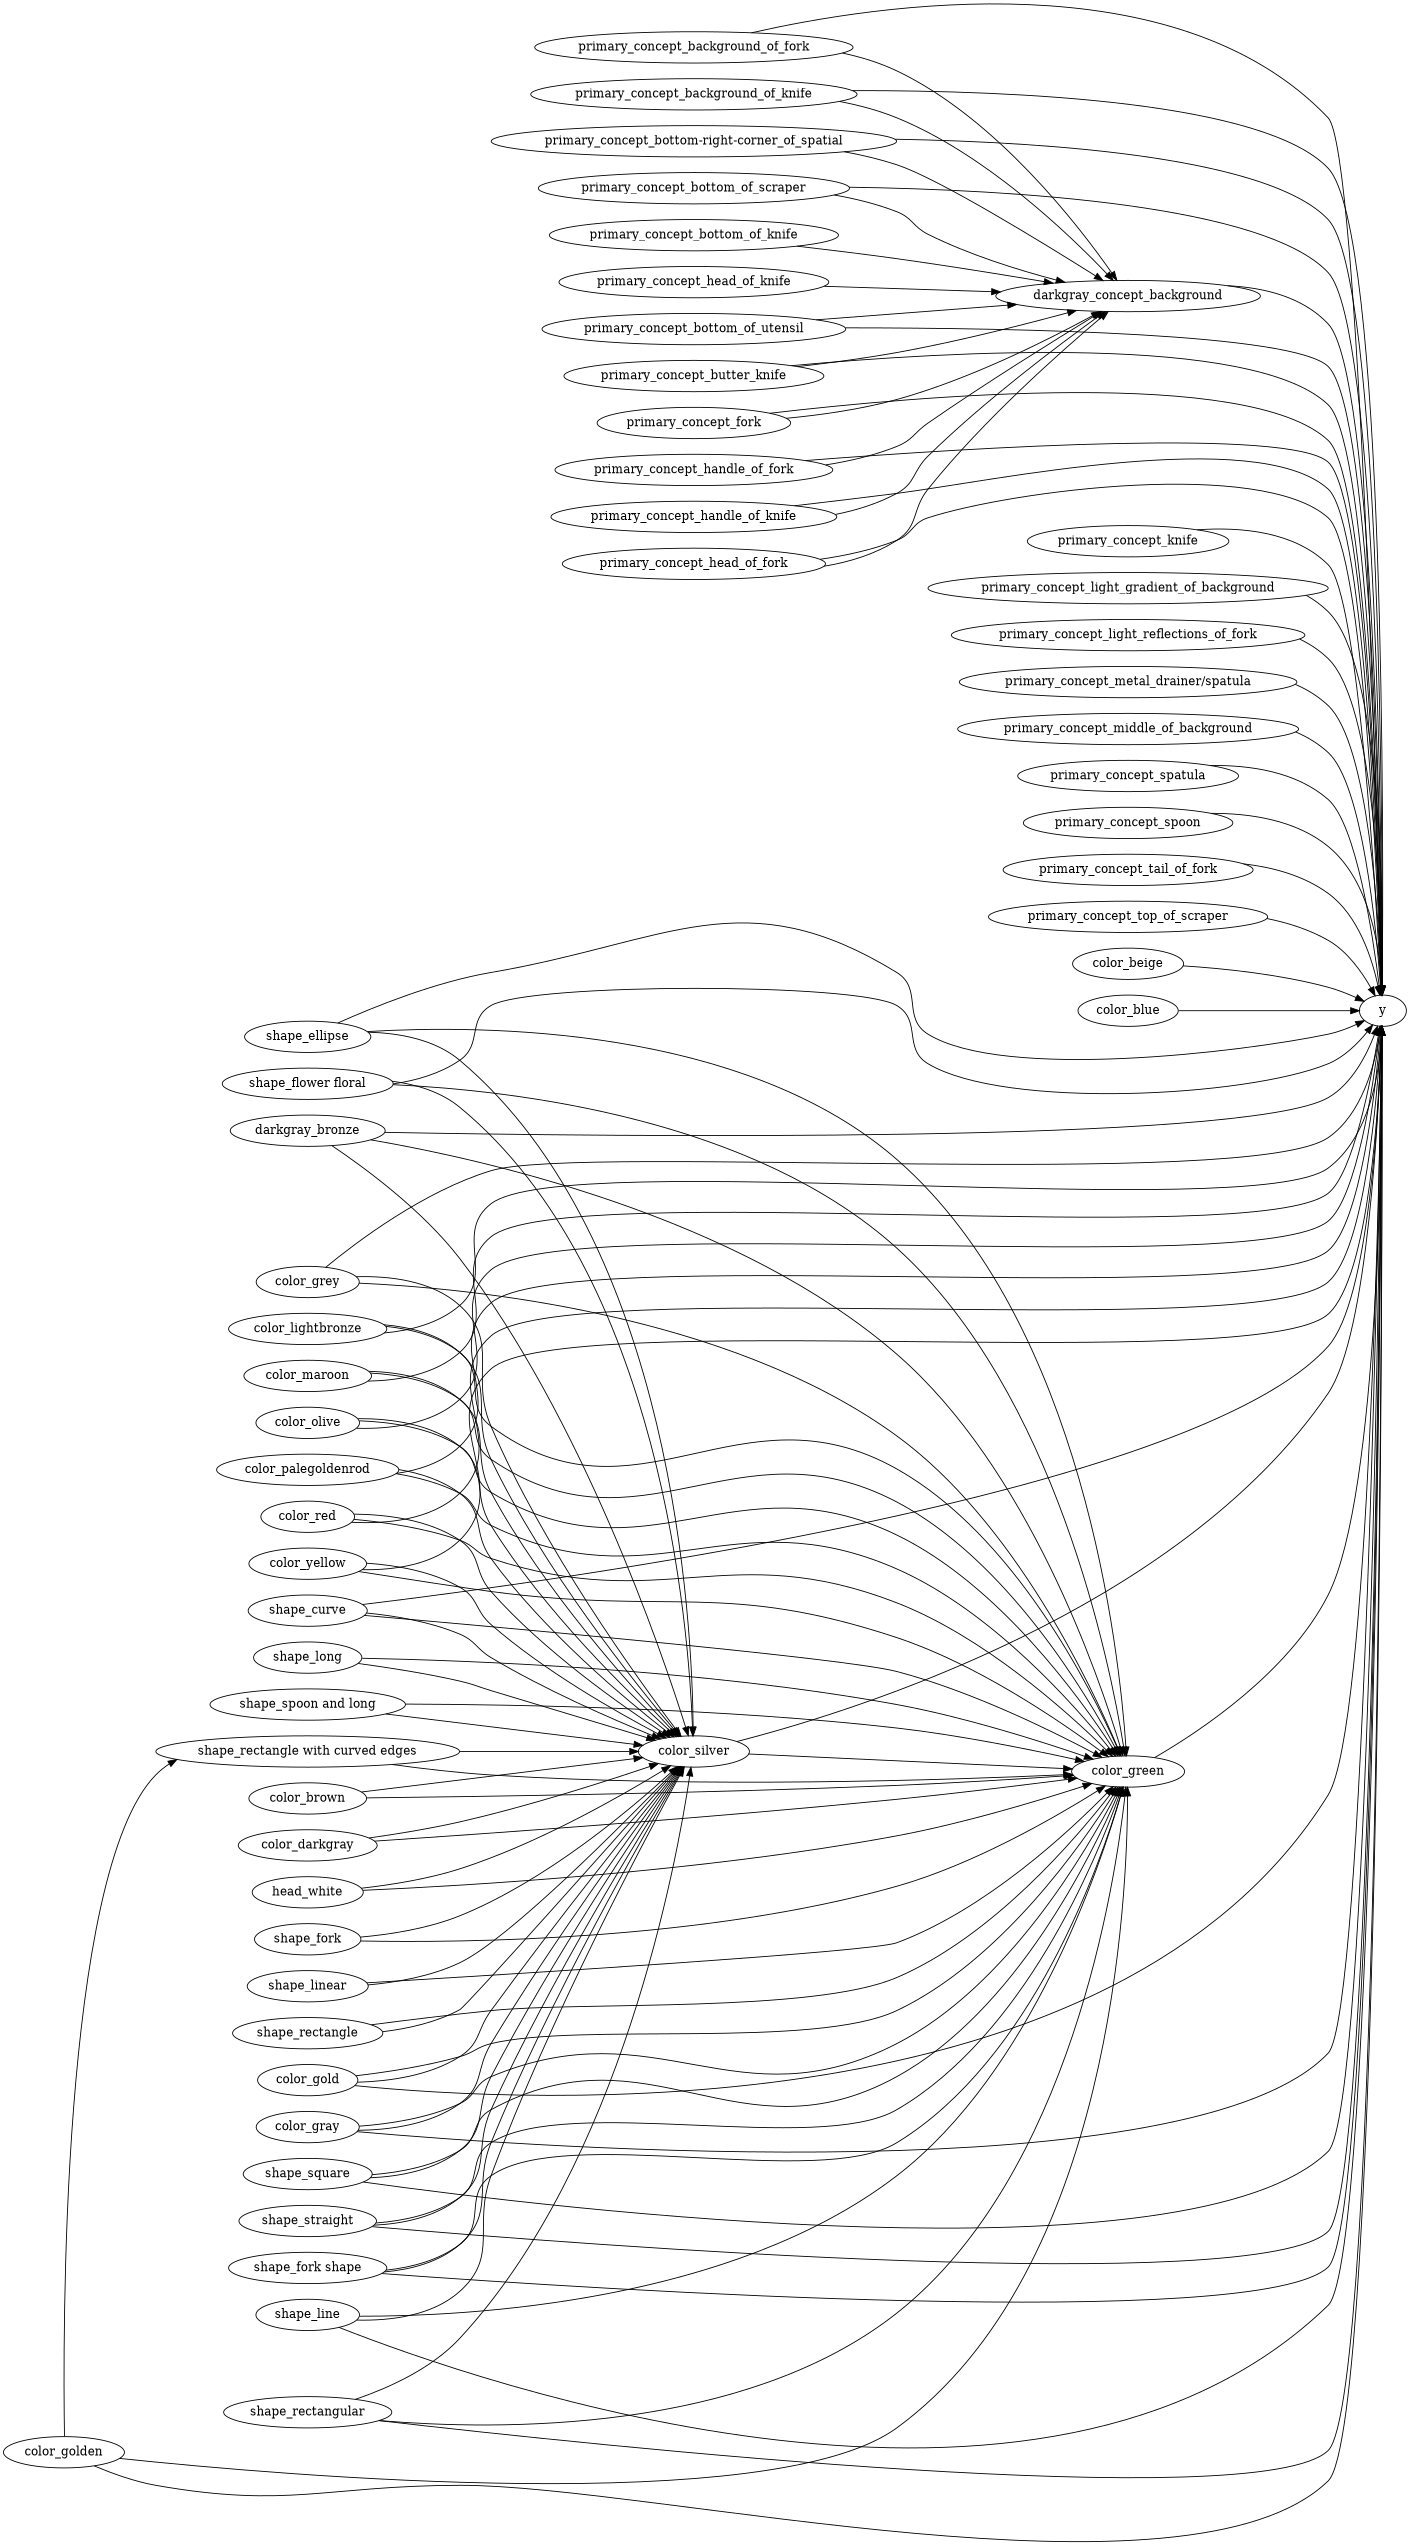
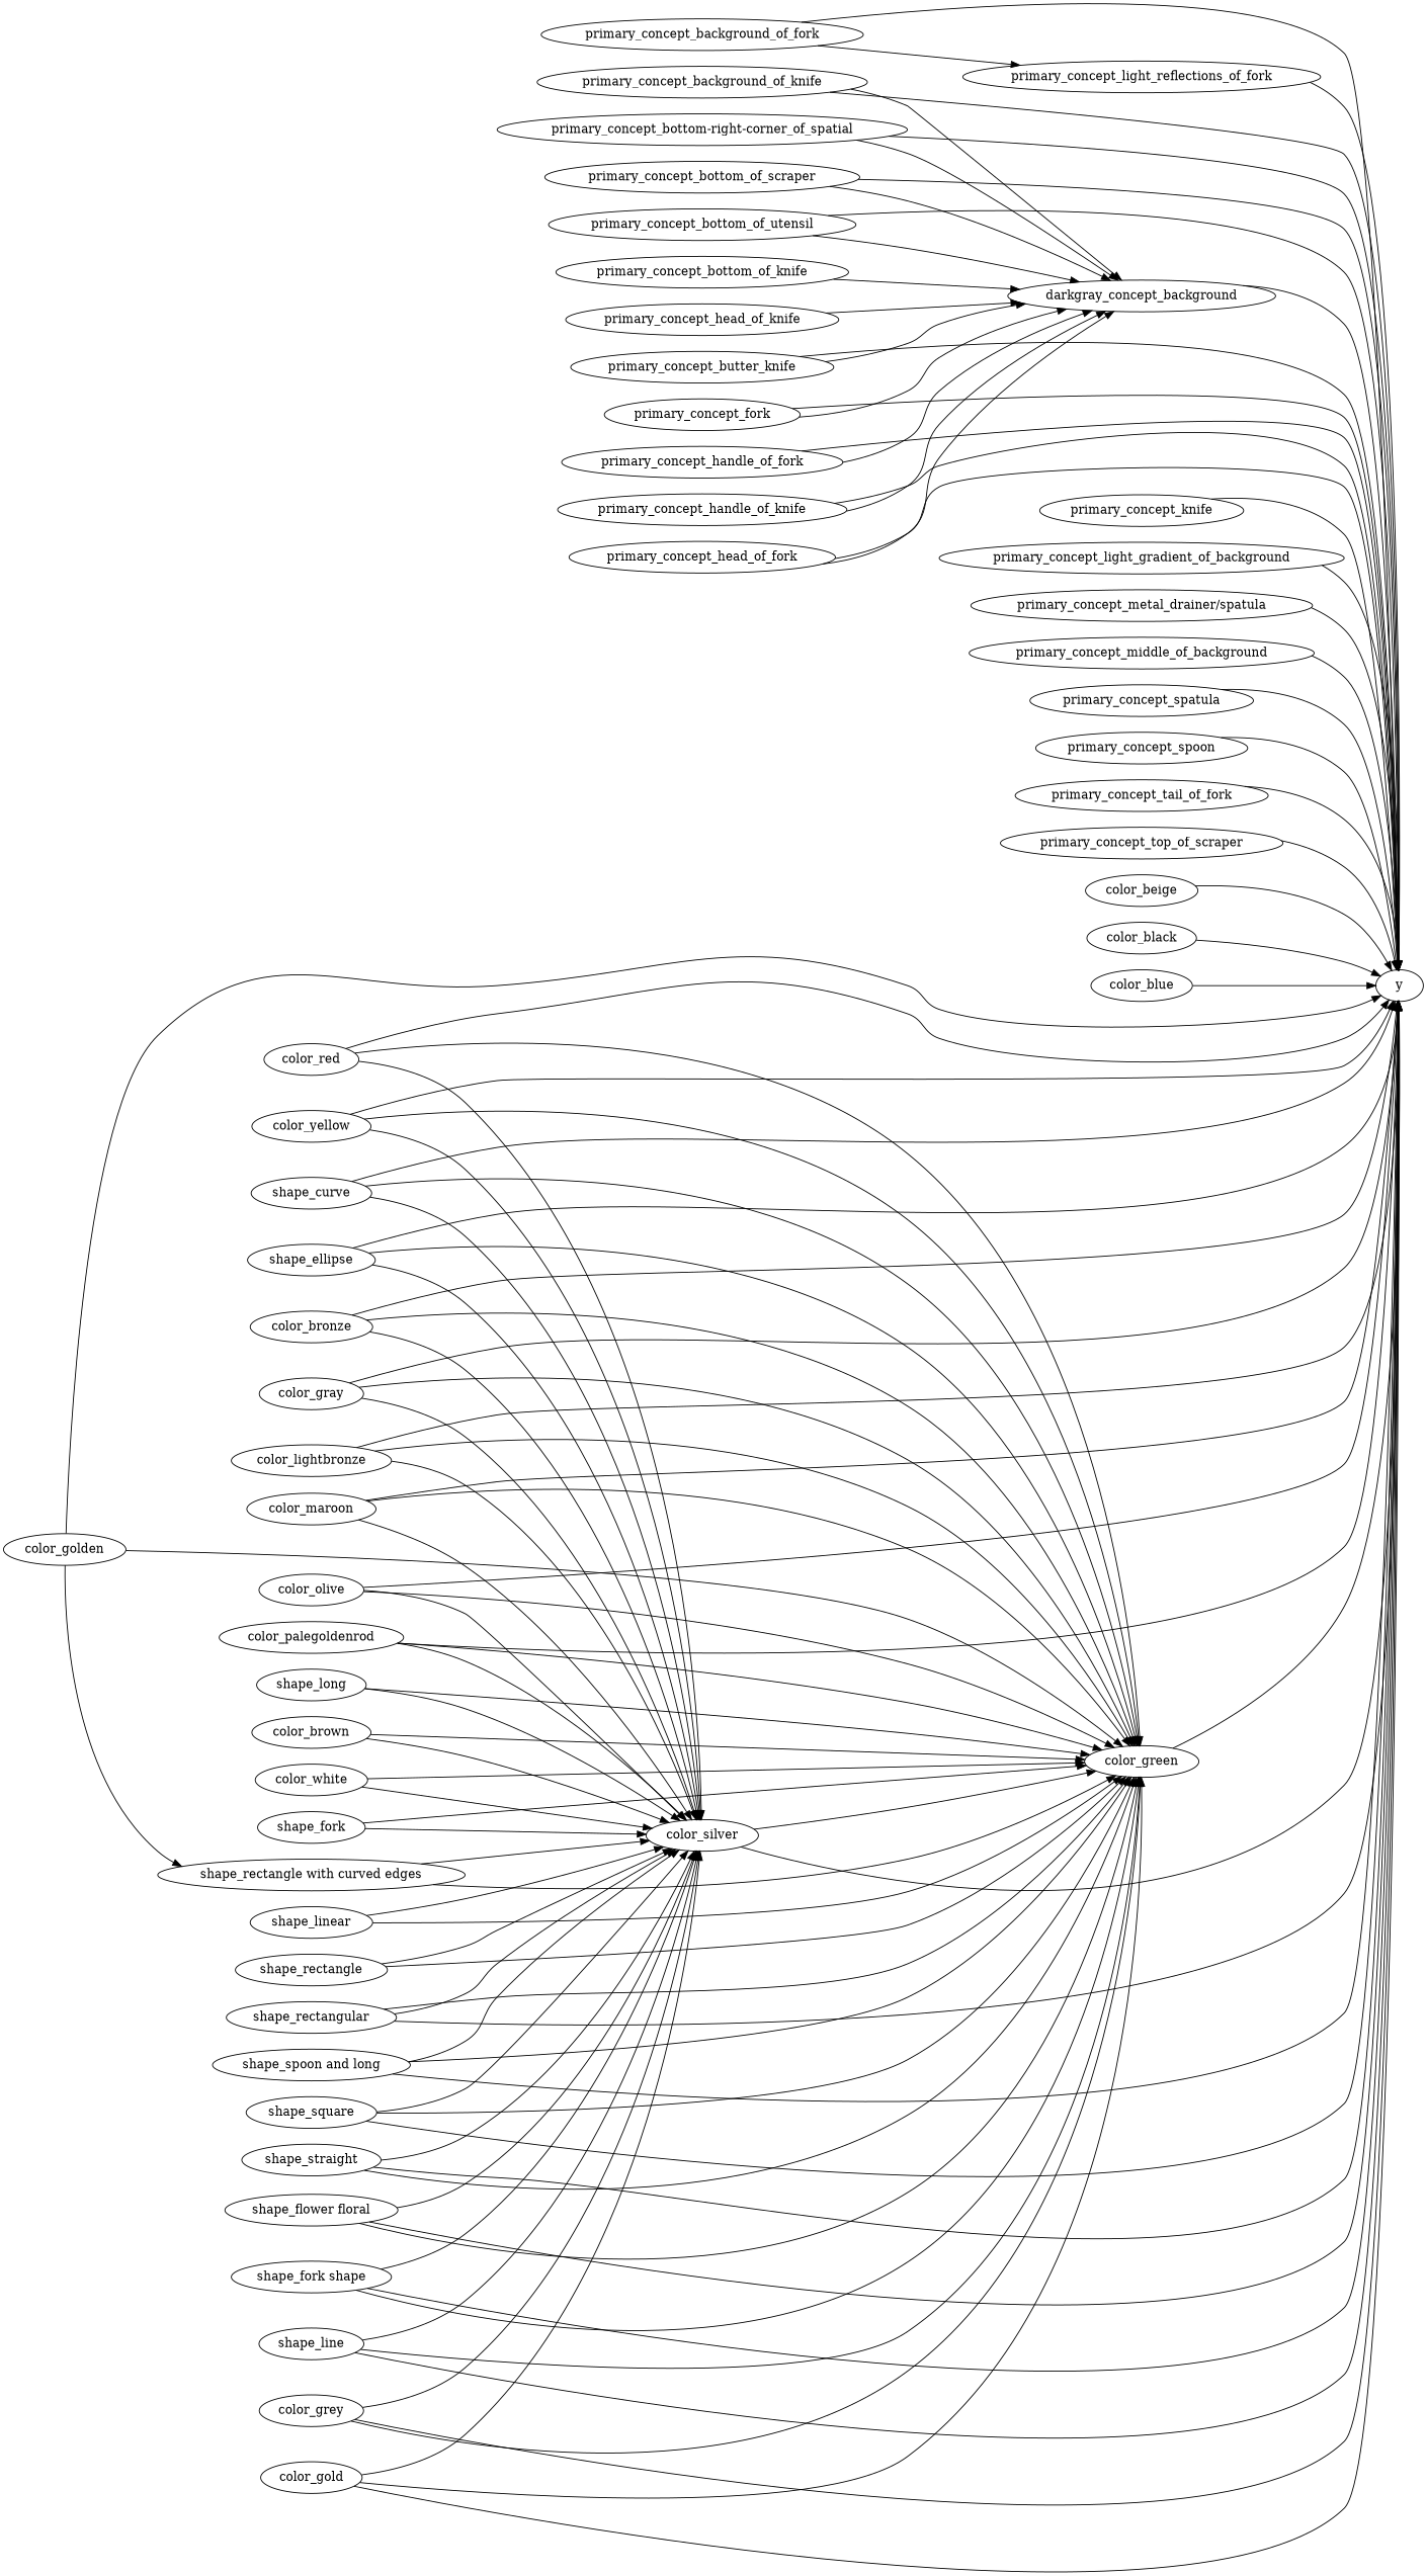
  strict digraph {
    rankdir=LR
    n1 [label=darkgray_concept_background]
    y
    primary_concept_background_of_fork
    primary_concept_background_of_knife
    "primary_concept_bottom-right-corner_of_spatial"
    primary_concept_bottom_of_scraper
    primary_concept_bottom_of_utensil
    primary_concept_butter_knife
    primary_concept_fork
    primary_concept_handle_of_fork
    primary_concept_handle_of_knife
    primary_concept_head_of_fork
    primary_concept_knife
    primary_concept_light_gradient_of_background
    primary_concept_light_reflections_of_fork
    "primary_concept_metal_drainer/spatula"
    primary_concept_middle_of_background
    primary_concept_spatula
    primary_concept_spoon
    primary_concept_tail_of_fork
    primary_concept_top_of_scraper
    color_beige
+   color_black
    color_blue
-   color_bronze [label=darkgray_bronze]
+   color_bronze
    color_green
    color_silver
    color_gold
    color_golden
    "shape_rectangle with curved edges"
    color_gray
    color_grey
    color_lightbronze
    color_maroon
    color_olive
    color_palegoldenrod
    color_red
    color_yellow
    shape_curve
    shape_ellipse
    "shape_flower floral"
    "shape_fork shape"
    shape_line
    shape_long
    shape_rectangular
    "shape_spoon and long"
    shape_square
    shape_straight
    primary_concept_bottom_of_knife
    primary_concept_head_of_knife
    color_brown
-   color_darkgray
-   color_white [label=head_white]
+   color_white
    shape_fork
    shape_linear
    shape_rectangle
    n1 -> y
-   primary_concept_background_of_fork -> n1
+   primary_concept_background_of_fork -> primary_concept_light_reflections_of_fork
    primary_concept_background_of_fork -> y
    primary_concept_background_of_knife -> n1
    primary_concept_background_of_knife -> y
    "primary_concept_bottom-right-corner_of_spatial" -> n1
    "primary_concept_bottom-right-corner_of_spatial" -> y
    primary_concept_bottom_of_scraper -> n1
    primary_concept_bottom_of_scraper -> y
    primary_concept_bottom_of_utensil -> n1
    primary_concept_bottom_of_utensil -> y
    primary_concept_butter_knife -> n1
    primary_concept_butter_knife -> y
    primary_concept_fork -> n1
    primary_concept_fork -> y
    primary_concept_handle_of_fork -> n1
    primary_concept_handle_of_fork -> y
    primary_concept_handle_of_knife -> n1
    primary_concept_handle_of_knife -> y
    primary_concept_head_of_fork -> n1
    primary_concept_head_of_fork -> y
    primary_concept_knife -> y
    primary_concept_light_gradient_of_background -> y
    primary_concept_light_reflections_of_fork -> y
    "primary_concept_metal_drainer/spatula" -> y
    primary_concept_middle_of_background -> y
    primary_concept_spatula -> y
    primary_concept_spoon -> y
    primary_concept_tail_of_fork -> y
    primary_concept_top_of_scraper -> y
    color_beige -> y
+   color_black -> y
    color_blue -> y
    color_bronze -> y
    color_bronze -> color_green
    color_bronze -> color_silver
    color_green -> y
    color_silver -> y
    color_silver -> color_green
    color_gold -> y
    color_gold -> color_green
    color_gold -> color_silver
    color_golden -> y
    color_golden -> color_green
    color_golden -> "shape_rectangle with curved edges"
    "shape_rectangle with curved edges" -> color_green
    "shape_rectangle with curved edges" -> color_silver
    color_gray -> y
    color_gray -> color_green
    color_gray -> color_silver
    color_grey -> y
    color_grey -> color_green
    color_grey -> color_silver
    color_lightbronze -> y
    color_lightbronze -> color_green
    color_lightbronze -> color_silver
    color_maroon -> y
    color_maroon -> color_green
    color_maroon -> color_silver
    color_olive -> y
    color_olive -> color_green
    color_olive -> color_silver
    color_palegoldenrod -> y
    color_palegoldenrod -> color_green
    color_palegoldenrod -> color_silver
    color_red -> y
    color_red -> color_green
    color_red -> color_silver
    color_yellow -> y
    color_yellow -> color_green
    color_yellow -> color_silver
    shape_curve -> y
    shape_curve -> color_green
    shape_curve -> color_silver
    shape_ellipse -> y
    shape_ellipse -> color_green
    shape_ellipse -> color_silver
    "shape_flower floral" -> y
    "shape_flower floral" -> color_green
    "shape_flower floral" -> color_silver
    "shape_fork shape" -> y
    "shape_fork shape" -> color_green
    "shape_fork shape" -> color_silver
    shape_line -> y
    shape_line -> color_green
    shape_line -> color_silver
    shape_long -> color_green
    shape_long -> color_silver
    shape_rectangular -> y
    shape_rectangular -> color_green
    shape_rectangular -> color_silver
+   "shape_spoon and long" -> y
    "shape_spoon and long" -> color_green
    "shape_spoon and long" -> color_silver
    shape_square -> y
    shape_square -> color_green
    shape_square -> color_silver
    shape_straight -> y
    shape_straight -> color_green
    shape_straight -> color_silver
    primary_concept_bottom_of_knife -> n1
    primary_concept_head_of_knife -> n1
    color_brown -> color_green
    color_brown -> color_silver
-   color_darkgray -> color_green
-   color_darkgray -> color_silver
    color_white -> color_green
    color_white -> color_silver
    shape_fork -> color_green
    shape_fork -> color_silver
    shape_linear -> color_green
    shape_linear -> color_silver
    shape_rectangle -> color_green
    shape_rectangle -> color_silver
  }
